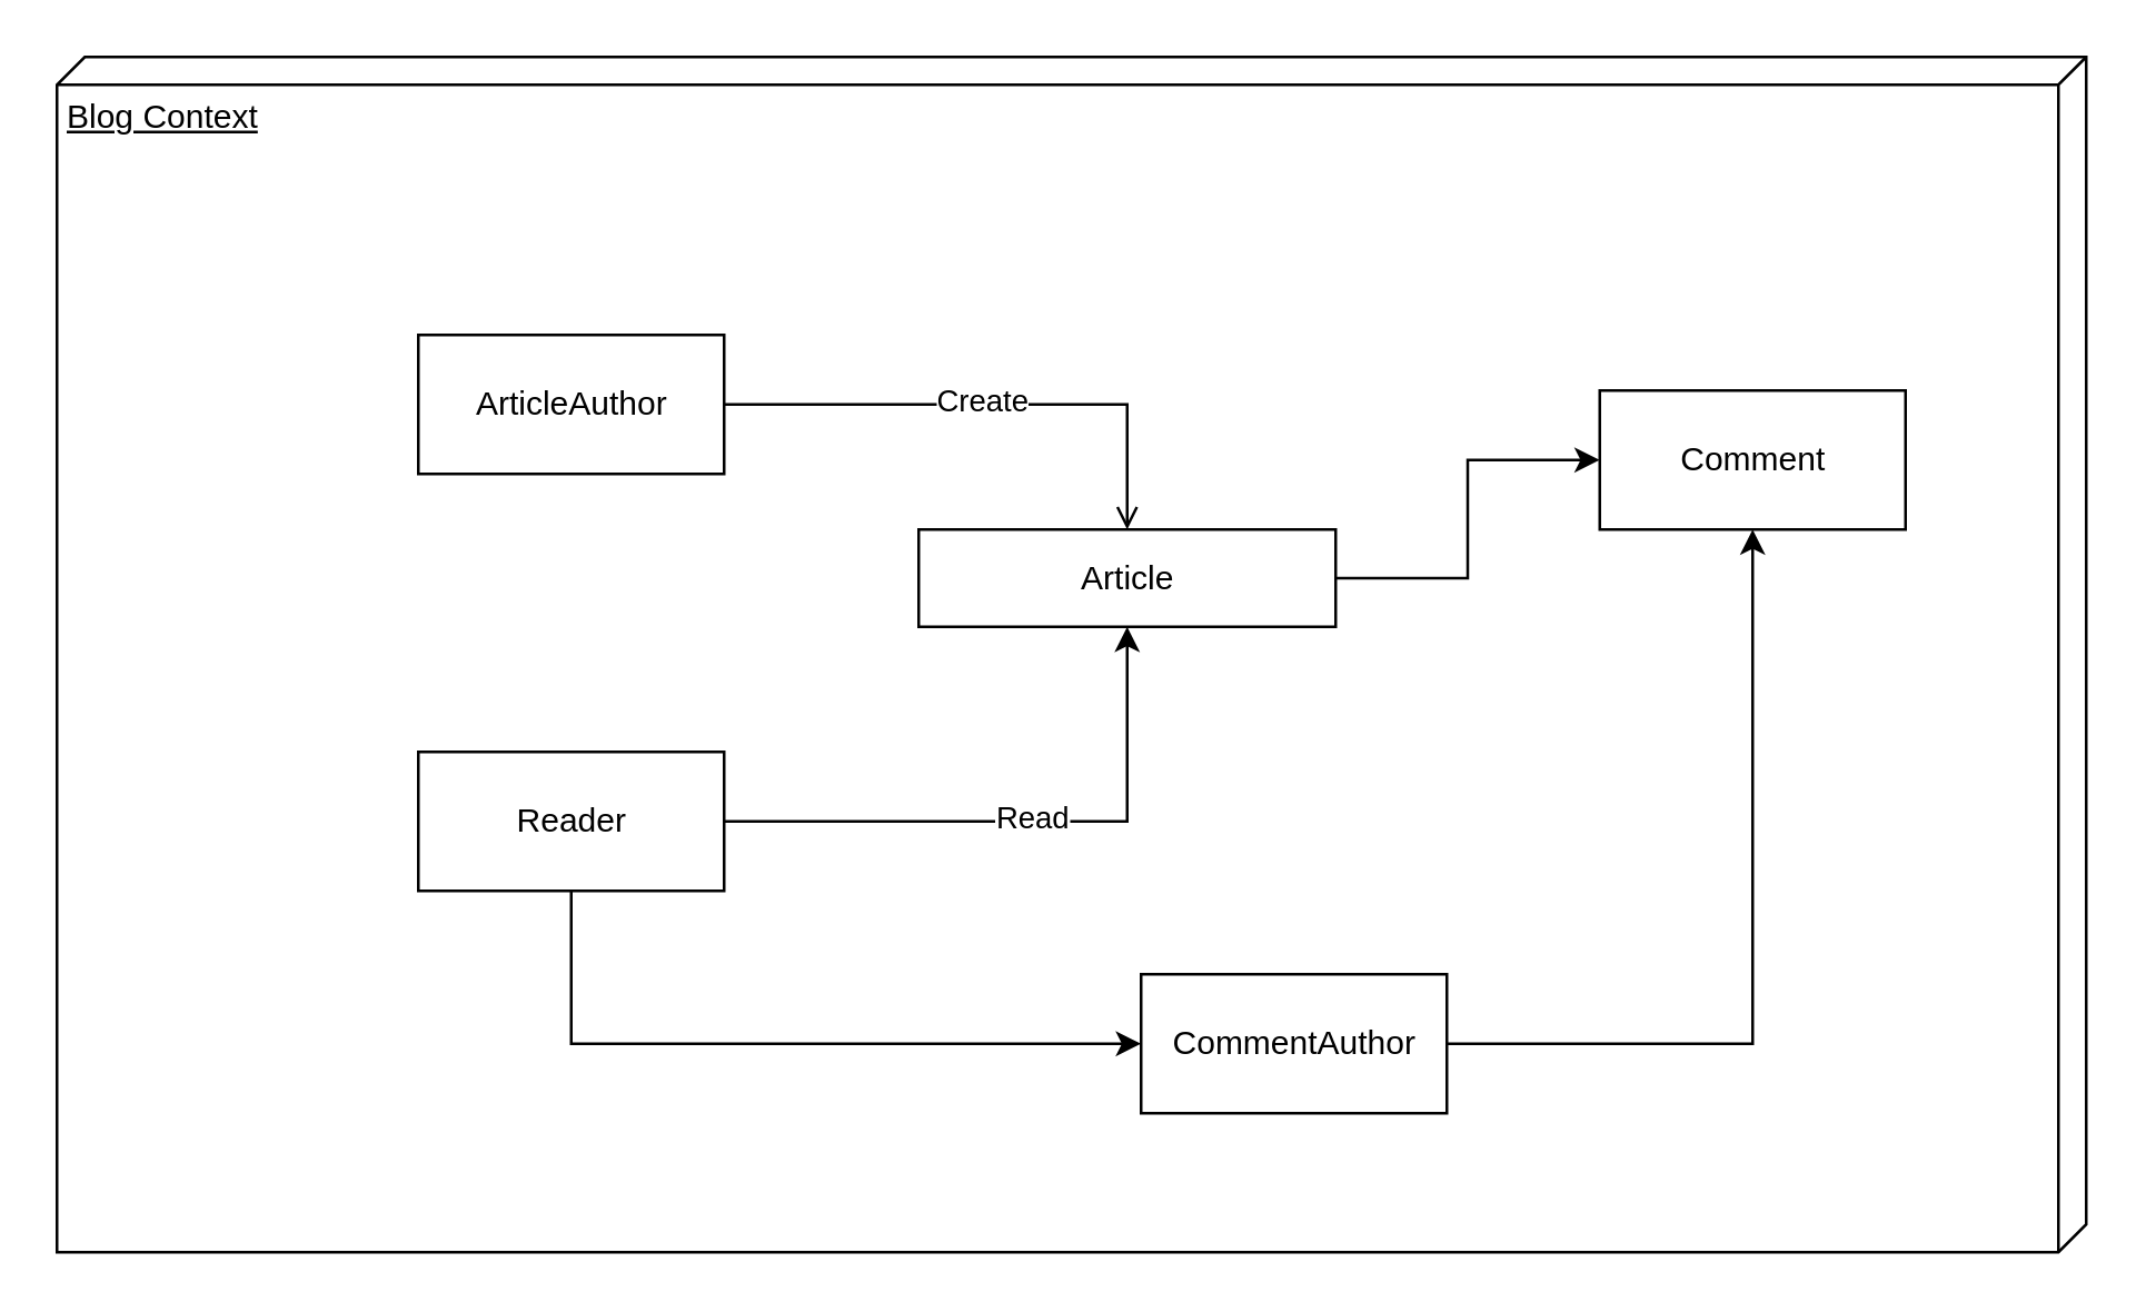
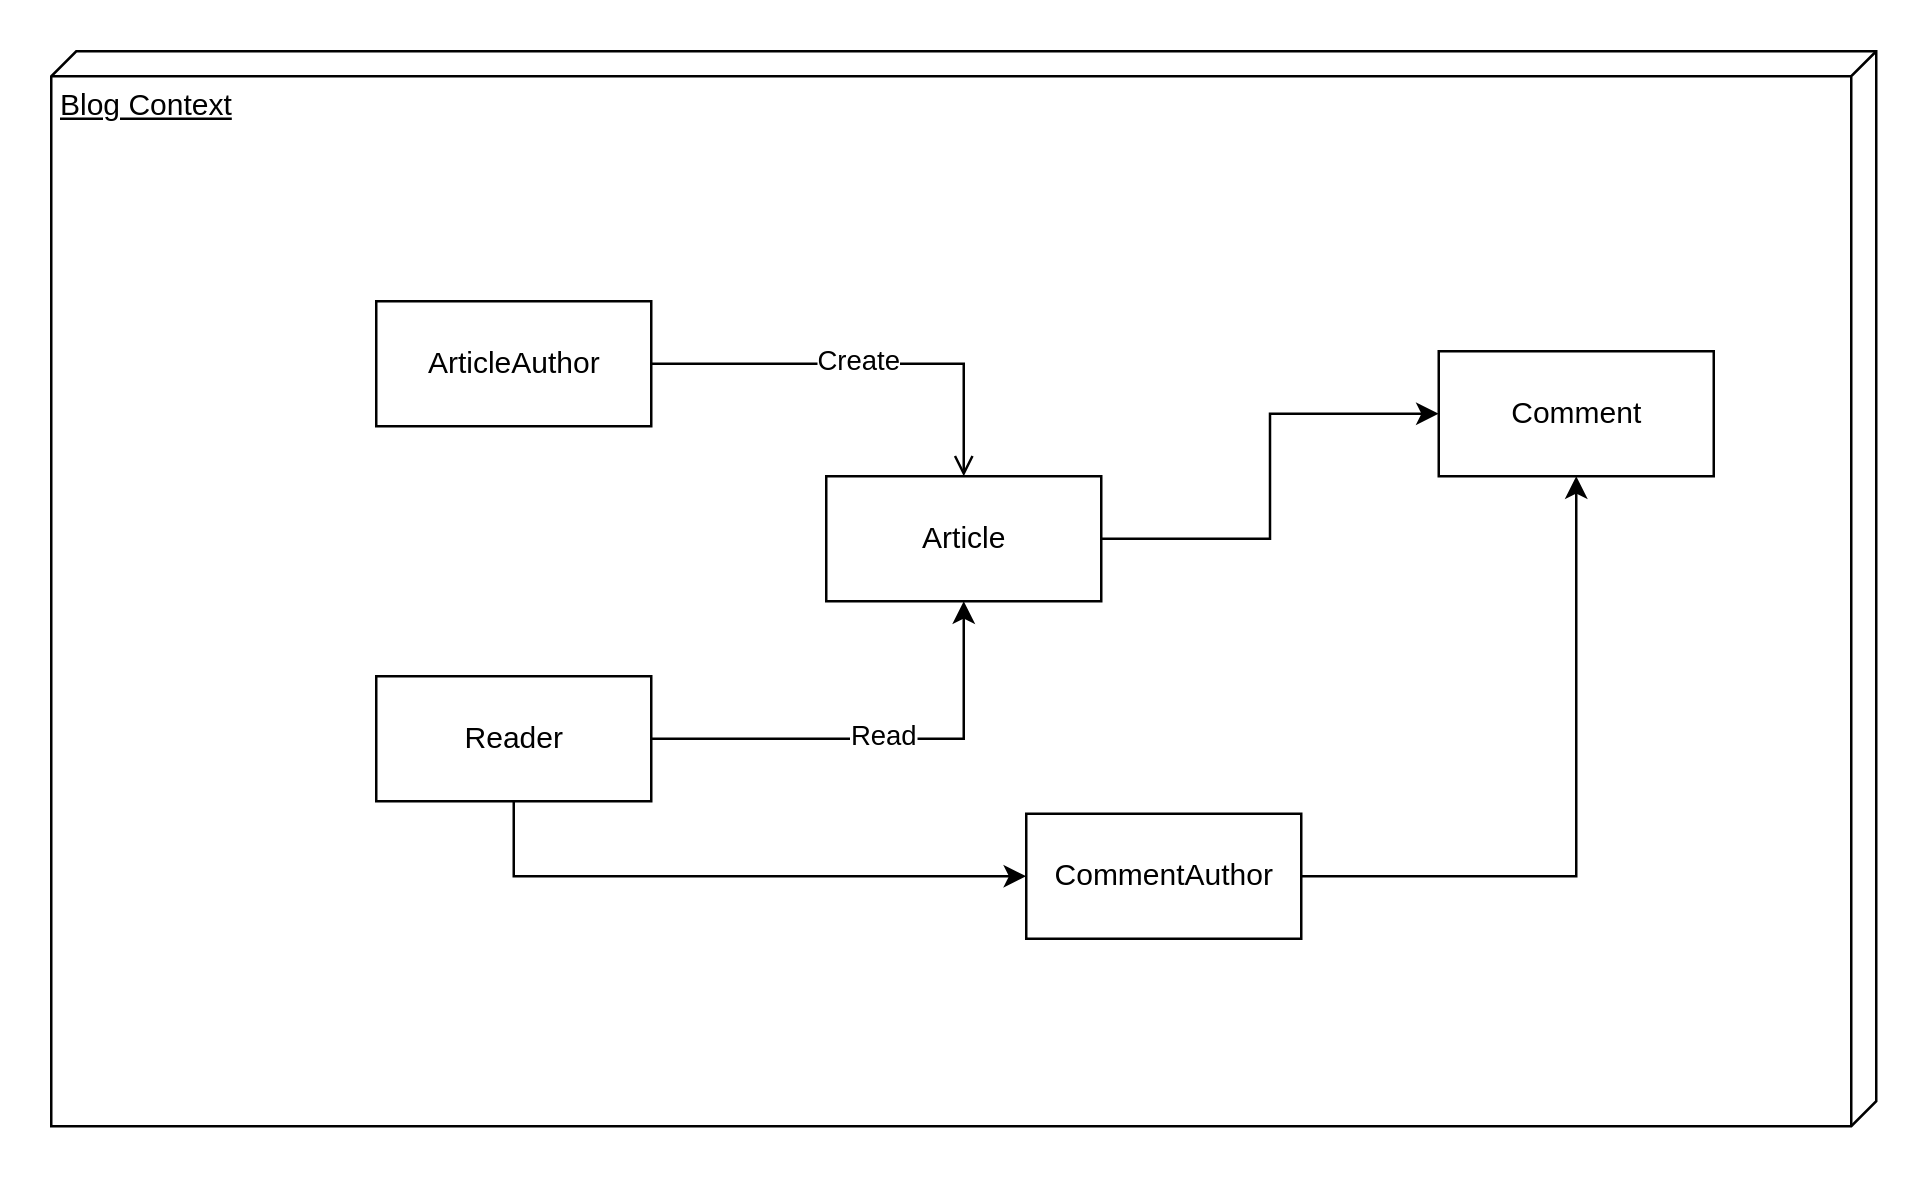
  <mxCell id="0" />
  <mxCell id="1" parent="0" />
  <mxCell id="2" value="Blog Context" style="verticalAlign=top;align=left;spacingTop=8;spacingLeft=2;spacingRight=12;shape=cube;size=10;direction=south;fontStyle=4;html=1;fillColor=#FFFFFF;gradientColor=none;" vertex="1" parent="1"><mxGeometry x="20" y="20" width="730" height="430" as="geometry" /></mxCell>
  <mxCell id="3" style="edgeStyle=orthogonalEdgeStyle;rounded=0;orthogonalLoop=1;jettySize=auto;html=1;exitX=1;exitY=0.5;exitDx=0;exitDy=0;entryX=0;entryY=0.5;entryDx=0;entryDy=0;" edge="1" parent="1" source="4" target="12"><mxGeometry relative="1" as="geometry" /></mxCell>
- <mxCell id="4" value="Article" style="html=1;" vertex="1" parent="1"><mxGeometry x="330" y="190" width="150" height="35" as="geometry" /></mxCell>
+ <mxCell id="4" value="Article" style="html=1;" vertex="1" parent="1"><mxGeometry x="330" y="190" width="110" height="50" as="geometry" /></mxCell>
  <mxCell id="5" style="edgeStyle=orthogonalEdgeStyle;rounded=0;orthogonalLoop=1;jettySize=auto;html=1;exitX=1;exitY=0.5;exitDx=0;exitDy=0;endArrow=open;" edge="1" parent="1" source="7" target="4"><mxGeometry relative="1" as="geometry" /></mxCell>
  <mxCell id="6" value="Create" style="edgeLabel;html=1;align=center;verticalAlign=middle;resizable=0;points=[];" vertex="1" connectable="0" parent="5"><mxGeometry x="-0.035" y="2" relative="1" as="geometry"><mxPoint as="offset" /></mxGeometry></mxCell>
  <mxCell id="7" value="ArticleAuthor" style="html=1;" vertex="1" parent="1"><mxGeometry x="150" y="120" width="110" height="50" as="geometry" /></mxCell>
  <mxCell id="8" style="edgeStyle=orthogonalEdgeStyle;rounded=0;orthogonalLoop=1;jettySize=auto;html=1;exitX=1;exitY=0.5;exitDx=0;exitDy=0;" edge="1" parent="1" source="11" target="4"><mxGeometry relative="1" as="geometry" /></mxCell>
  <mxCell id="9" value="Read" style="edgeLabel;html=1;align=center;verticalAlign=middle;resizable=0;points=[];" vertex="1" connectable="0" parent="8"><mxGeometry x="0.022" y="2" relative="1" as="geometry"><mxPoint as="offset" /></mxGeometry></mxCell>
  <mxCell id="10" style="edgeStyle=orthogonalEdgeStyle;rounded=0;orthogonalLoop=1;jettySize=auto;html=1;exitX=0.5;exitY=1;exitDx=0;exitDy=0;entryX=0;entryY=0.5;entryDx=0;entryDy=0;" edge="1" parent="1" source="11" target="14"><mxGeometry relative="1" as="geometry" /></mxCell>
  <mxCell id="11" value="Reader" style="html=1;" vertex="1" parent="1"><mxGeometry x="150" y="270" width="110" height="50" as="geometry" /></mxCell>
  <mxCell id="12" value="Comment" style="html=1;" vertex="1" parent="1"><mxGeometry x="575" y="140" width="110" height="50" as="geometry" /></mxCell>
  <mxCell id="13" style="edgeStyle=orthogonalEdgeStyle;rounded=0;orthogonalLoop=1;jettySize=auto;html=1;exitX=1;exitY=0.5;exitDx=0;exitDy=0;" edge="1" parent="1" source="14" target="12"><mxGeometry relative="1" as="geometry" /></mxCell>
- <mxCell id="14" value="CommentAuthor" style="html=1;" vertex="1" parent="1"><mxGeometry x="410" y="350" width="110" height="50" as="geometry" /></mxCell>
+ <mxCell id="14" value="CommentAuthor" style="html=1;" vertex="1" parent="1"><mxGeometry x="410" y="325" width="110" height="50" as="geometry" /></mxCell>
